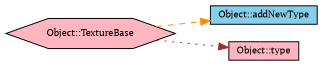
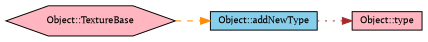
  digraph {
    fontname="PT Serif"
    rankdir=LR
    node [color=black fillcolor=lightpink fontname="PT Serif" fontsize=10 shape=box style=filled]
    edge [fontname="PT Serif" fontsize=10 labelfontname=Helvetica labelfontsize=10]
    n1 [fontcolor=black height=0.2 label="Object::TextureBase" shape=hexagon width=0.4]
    n2 [fillcolor=skyblue height=0.2 label="Object::addNewType" width=0.4]
    n3 [height=0.2 label="Object::type" width=0.4]
    n1 -> n2 [color=darkorange style=dashed]
-   n1 -> n3 [color=brown style=dotted]
+   n2 -> n3 [color=brown style=dotted]
  }
